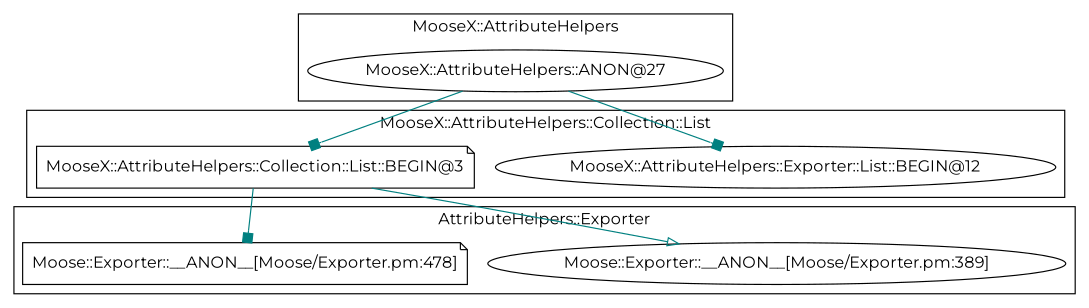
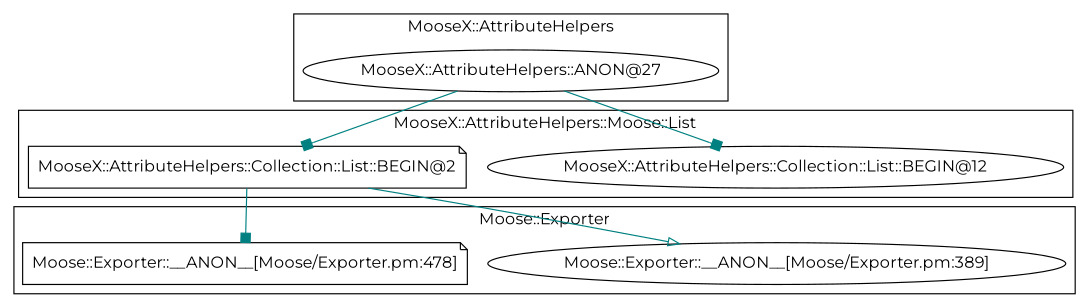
  digraph {
    fontname=Montserrat
    node [fontname=Montserrat shape=ellipse]
    edge [arrowhead=box color=teal fontname=Montserrat]
-   "MooseX::AttributeHelpers::Collection::List::BEGIN@12" [label="MooseX::AttributeHelpers::Exporter::List::BEGIN@12"]
-   "MooseX::AttributeHelpers::Collection::List::BEGIN@3" [shape=note]
+   "MooseX::AttributeHelpers::Collection::List::BEGIN@12"
+   "MooseX::AttributeHelpers::Collection::List::BEGIN@3" [shape=note label="MooseX::AttributeHelpers::Collection::List::BEGIN@2"]
    "Moose::Exporter::__ANON__[Moose/Exporter.pm:389]"
    "Moose::Exporter::__ANON__[Moose/Exporter.pm:478]" [shape=note]
    n5 [label="MooseX::AttributeHelpers::ANON@27"]
    subgraph cluster_1 {
-     label="MooseX::AttributeHelpers::Collection::List"
+     label="MooseX::AttributeHelpers::Moose::List"
      "MooseX::AttributeHelpers::Collection::List::BEGIN@12"
      "MooseX::AttributeHelpers::Collection::List::BEGIN@3"
    }
    subgraph cluster_2 {
-     label="AttributeHelpers::Exporter"
+     label="Moose::Exporter"
      "Moose::Exporter::__ANON__[Moose/Exporter.pm:389]"
      "Moose::Exporter::__ANON__[Moose/Exporter.pm:478]"
    }
    subgraph cluster_3 {
      label="MooseX::AttributeHelpers"
      n5
    }
    "MooseX::AttributeHelpers::Collection::List::BEGIN@3" -> "Moose::Exporter::__ANON__[Moose/Exporter.pm:389]" [arrowhead=onormal]
    "MooseX::AttributeHelpers::Collection::List::BEGIN@3" -> "Moose::Exporter::__ANON__[Moose/Exporter.pm:478]"
    n5 -> "MooseX::AttributeHelpers::Collection::List::BEGIN@12"
    n5 -> "MooseX::AttributeHelpers::Collection::List::BEGIN@3"
  }
